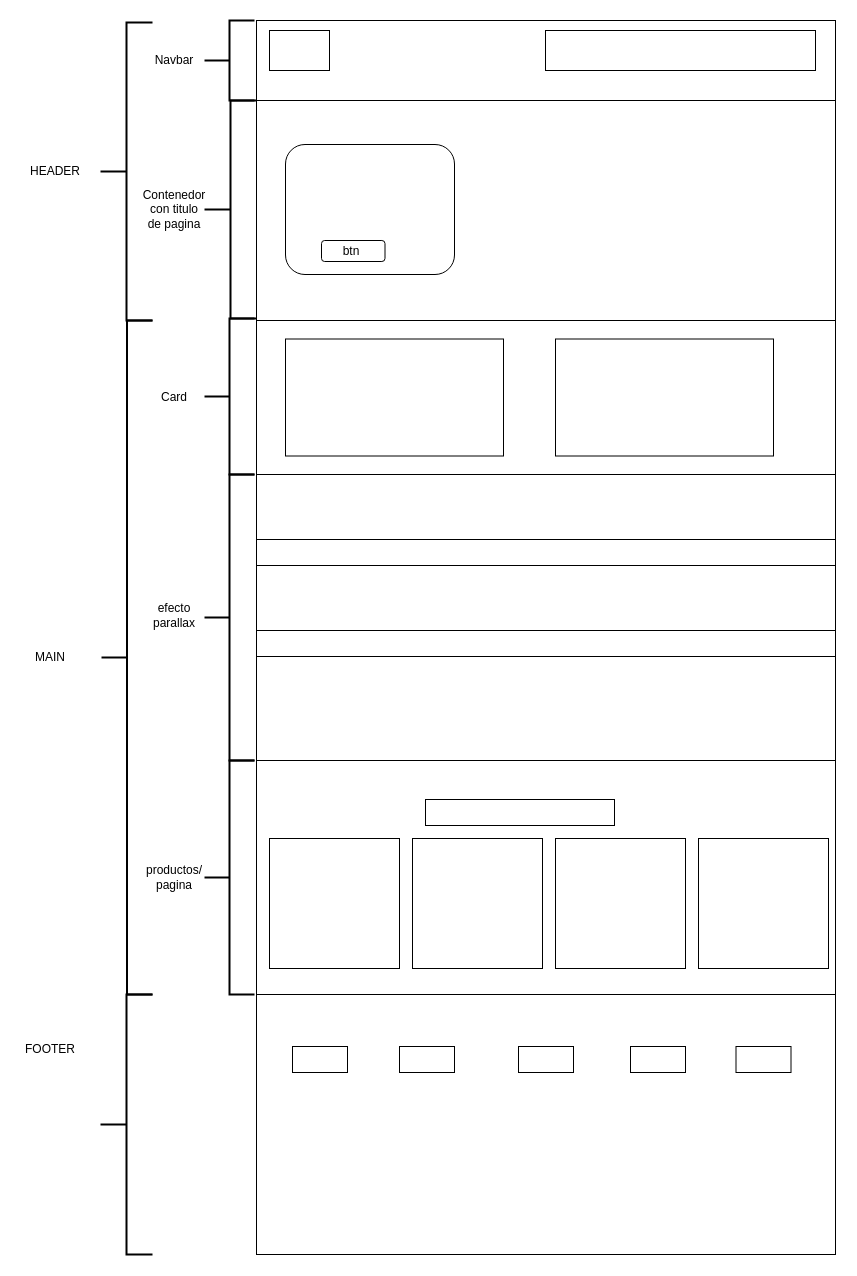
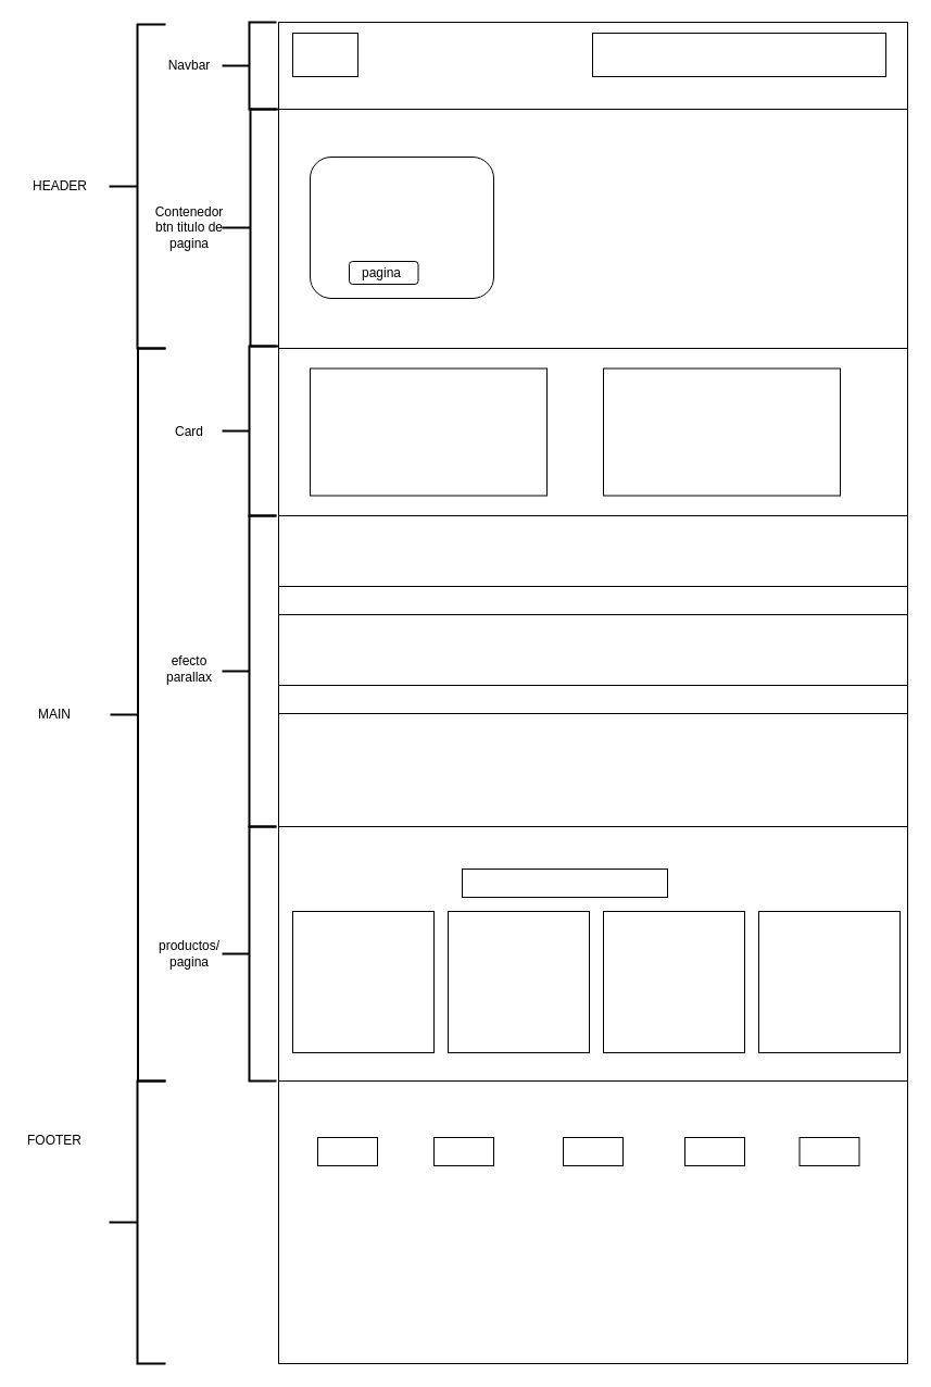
  <mxCell id="0" />
  <mxCell id="1" parent="0" />
  <mxCell id="2" value="" style="rounded=0;whiteSpace=wrap;html=1;" vertex="1" parent="1"><mxGeometry x="256" y="20" width="579" height="80" as="geometry" /></mxCell>
  <mxCell id="3" value="" style="rounded=0;whiteSpace=wrap;html=1;" vertex="1" parent="1"><mxGeometry x="269" y="30" width="60" height="40" as="geometry" /></mxCell>
  <mxCell id="4" value="" style="rounded=0;whiteSpace=wrap;html=1;" vertex="1" parent="1"><mxGeometry x="545" y="30" width="270" height="40" as="geometry" /></mxCell>
  <mxCell id="5" value="" style="strokeWidth=2;html=1;shape=mxgraph.flowchart.annotation_2;align=left;labelPosition=right;pointerEvents=1;" vertex="1" parent="1"><mxGeometry x="204" y="20" width="50" height="80" as="geometry" /></mxCell>
  <mxCell id="6" value="" style="rounded=0;whiteSpace=wrap;html=1;" vertex="1" parent="1"><mxGeometry x="256" y="100" width="579" height="220" as="geometry" /></mxCell>
  <mxCell id="7" value="" style="strokeWidth=2;html=1;shape=mxgraph.flowchart.annotation_2;align=left;labelPosition=right;pointerEvents=1;" vertex="1" parent="1"><mxGeometry x="204" y="100" width="52" height="218" as="geometry" /></mxCell>
  <mxCell id="8" value="" style="strokeWidth=2;html=1;shape=mxgraph.flowchart.annotation_2;align=left;labelPosition=right;pointerEvents=1;" vertex="1" parent="1"><mxGeometry x="100" y="22" width="52" height="298" as="geometry" /></mxCell>
  <mxCell id="9" value="" style="rounded=0;whiteSpace=wrap;html=1;" vertex="1" parent="1"><mxGeometry x="256" y="320" width="579" height="154" as="geometry" /></mxCell>
  <mxCell id="10" value="" style="rounded=0;whiteSpace=wrap;html=1;" vertex="1" parent="1"><mxGeometry x="256" y="474" width="579" height="286" as="geometry" /></mxCell>
  <mxCell id="11" value="" style="rounded=0;whiteSpace=wrap;html=1;" vertex="1" parent="1"><mxGeometry x="285" y="338.5" width="218" height="117" as="geometry" /></mxCell>
  <mxCell id="12" value="" style="rounded=0;whiteSpace=wrap;html=1;" vertex="1" parent="1"><mxGeometry x="555" y="338.5" width="218" height="117" as="geometry" /></mxCell>
  <mxCell id="13" value="" style="rounded=0;whiteSpace=wrap;html=1;" vertex="1" parent="1"><mxGeometry x="256" y="539" width="579" height="26" as="geometry" /></mxCell>
  <mxCell id="14" value="" style="rounded=0;whiteSpace=wrap;html=1;" vertex="1" parent="1"><mxGeometry x="256" y="760" width="579" height="234" as="geometry" /></mxCell>
  <mxCell id="15" value="" style="rounded=0;whiteSpace=wrap;html=1;" vertex="1" parent="1"><mxGeometry x="256" y="630" width="579" height="26" as="geometry" /></mxCell>
  <mxCell id="16" value="" style="rounded=0;whiteSpace=wrap;html=1;" vertex="1" parent="1"><mxGeometry x="425" y="799" width="189" height="26" as="geometry" /></mxCell>
  <mxCell id="17" value="" style="rounded=0;whiteSpace=wrap;html=1;" vertex="1" parent="1"><mxGeometry x="269" y="838" width="130" height="130" as="geometry" /></mxCell>
  <mxCell id="18" value="" style="rounded=0;whiteSpace=wrap;html=1;" vertex="1" parent="1"><mxGeometry x="256" y="994" width="579" height="260" as="geometry" /></mxCell>
  <mxCell id="19" value="" style="rounded=0;whiteSpace=wrap;html=1;" vertex="1" parent="1"><mxGeometry x="698" y="838" width="130" height="130" as="geometry" /></mxCell>
  <mxCell id="20" value="" style="rounded=0;whiteSpace=wrap;html=1;" vertex="1" parent="1"><mxGeometry x="555" y="838" width="130" height="130" as="geometry" /></mxCell>
  <mxCell id="21" value="" style="rounded=0;whiteSpace=wrap;html=1;" vertex="1" parent="1"><mxGeometry x="412" y="838" width="130" height="130" as="geometry" /></mxCell>
  <mxCell id="22" value="" style="rounded=0;whiteSpace=wrap;html=1;" vertex="1" parent="1"><mxGeometry x="292" y="1046" width="55" height="26" as="geometry" /></mxCell>
  <mxCell id="23" value="" style="rounded=0;whiteSpace=wrap;html=1;" vertex="1" parent="1"><mxGeometry x="630" y="1046" width="55" height="26" as="geometry" /></mxCell>
  <mxCell id="24" value="" style="rounded=0;whiteSpace=wrap;html=1;" vertex="1" parent="1"><mxGeometry x="518" y="1046" width="55" height="26" as="geometry" /></mxCell>
  <mxCell id="25" value="" style="rounded=0;whiteSpace=wrap;html=1;" vertex="1" parent="1"><mxGeometry x="399" y="1046" width="55" height="26" as="geometry" /></mxCell>
  <mxCell id="26" value="" style="rounded=0;whiteSpace=wrap;html=1;" vertex="1" parent="1"><mxGeometry x="735.5" y="1046" width="55" height="26" as="geometry" /></mxCell>
  <mxCell id="27" value="" style="strokeWidth=2;html=1;shape=mxgraph.flowchart.annotation_2;align=left;labelPosition=right;pointerEvents=1;" vertex="1" parent="1"><mxGeometry x="204" y="318" width="50" height="156" as="geometry" /></mxCell>
  <mxCell id="28" value="" style="strokeWidth=2;html=1;shape=mxgraph.flowchart.annotation_2;align=left;labelPosition=right;pointerEvents=1;" vertex="1" parent="1"><mxGeometry x="204" y="474" width="50" height="286" as="geometry" /></mxCell>
  <mxCell id="29" value="" style="strokeWidth=2;html=1;shape=mxgraph.flowchart.annotation_2;align=left;labelPosition=right;pointerEvents=1;" vertex="1" parent="1"><mxGeometry x="204" y="760" width="50" height="234" as="geometry" /></mxCell>
  <mxCell id="30" value="" style="strokeWidth=2;html=1;shape=mxgraph.flowchart.annotation_2;align=left;labelPosition=right;pointerEvents=1;" vertex="1" parent="1"><mxGeometry x="100" y="994" width="52" height="260" as="geometry" /></mxCell>
  <mxCell id="31" value="Navbar" style="text;html=1;align=center;verticalAlign=middle;whiteSpace=wrap;rounded=0;" vertex="1" parent="1"><mxGeometry x="144" y="45" width="60" height="30" as="geometry" /></mxCell>
- <mxCell id="32" value="Contenedor con titulo de pagina" style="text;html=1;align=center;verticalAlign=middle;whiteSpace=wrap;rounded=0;" vertex="1" parent="1"><mxGeometry x="144" y="194" width="60" height="30" as="geometry" /></mxCell>
+ <mxCell id="32" value="Contenedor btn titulo de pagina" style="text;html=1;align=center;verticalAlign=middle;whiteSpace=wrap;rounded=0;" vertex="1" parent="1"><mxGeometry x="144" y="194" width="60" height="30" as="geometry" /></mxCell>
  <mxCell id="33" value="" style="rounded=1;whiteSpace=wrap;html=1;" vertex="1" parent="1"><mxGeometry x="285" y="144" width="169" height="130" as="geometry" /></mxCell>
  <mxCell id="34" value="" style="rounded=1;whiteSpace=wrap;html=1;" vertex="1" parent="1"><mxGeometry x="321" y="240" width="63.5" height="21" as="geometry" /></mxCell>
- <mxCell id="35" value="btn" style="text;html=1;align=center;verticalAlign=middle;whiteSpace=wrap;rounded=0;" vertex="1" parent="1"><mxGeometry x="321" y="235.5" width="60" height="30" as="geometry" /></mxCell>
+ <mxCell id="35" value="pagina" style="text;html=1;align=center;verticalAlign=middle;whiteSpace=wrap;rounded=0;" vertex="1" parent="1"><mxGeometry x="321" y="235.5" width="60" height="30" as="geometry" /></mxCell>
  <mxCell id="36" value="Card" style="text;html=1;align=center;verticalAlign=middle;whiteSpace=wrap;rounded=0;" vertex="1" parent="1"><mxGeometry x="144" y="382" width="60" height="30" as="geometry" /></mxCell>
  <mxCell id="37" value="efecto parallax" style="text;html=1;align=center;verticalAlign=middle;whiteSpace=wrap;rounded=0;" vertex="1" parent="1"><mxGeometry x="144" y="600" width="60" height="30" as="geometry" /></mxCell>
  <mxCell id="38" value="productos/&lt;div&gt;pagina&lt;/div&gt;" style="text;html=1;align=center;verticalAlign=middle;whiteSpace=wrap;rounded=0;" vertex="1" parent="1"><mxGeometry x="144" y="862" width="60" height="30" as="geometry" /></mxCell>
  <mxCell id="39" value="FOOTER" style="text;html=1;align=center;verticalAlign=middle;whiteSpace=wrap;rounded=0;" vertex="1" parent="1"><mxGeometry x="20" y="1034" width="60" height="30" as="geometry" /></mxCell>
  <mxCell id="40" value="HEADER" style="text;html=1;align=center;verticalAlign=middle;whiteSpace=wrap;rounded=0;" vertex="1" parent="1"><mxGeometry x="25" y="156" width="60" height="30" as="geometry" /></mxCell>
  <mxCell id="41" value="MAIN" style="text;html=1;align=center;verticalAlign=middle;whiteSpace=wrap;rounded=0;" vertex="1" parent="1"><mxGeometry x="20" y="642" width="60" height="30" as="geometry" /></mxCell>
  <mxCell id="42" value="" style="strokeWidth=2;html=1;shape=mxgraph.flowchart.annotation_2;align=left;labelPosition=right;pointerEvents=1;" vertex="1" parent="1"><mxGeometry x="101" y="320" width="51" height="674" as="geometry" /></mxCell>
